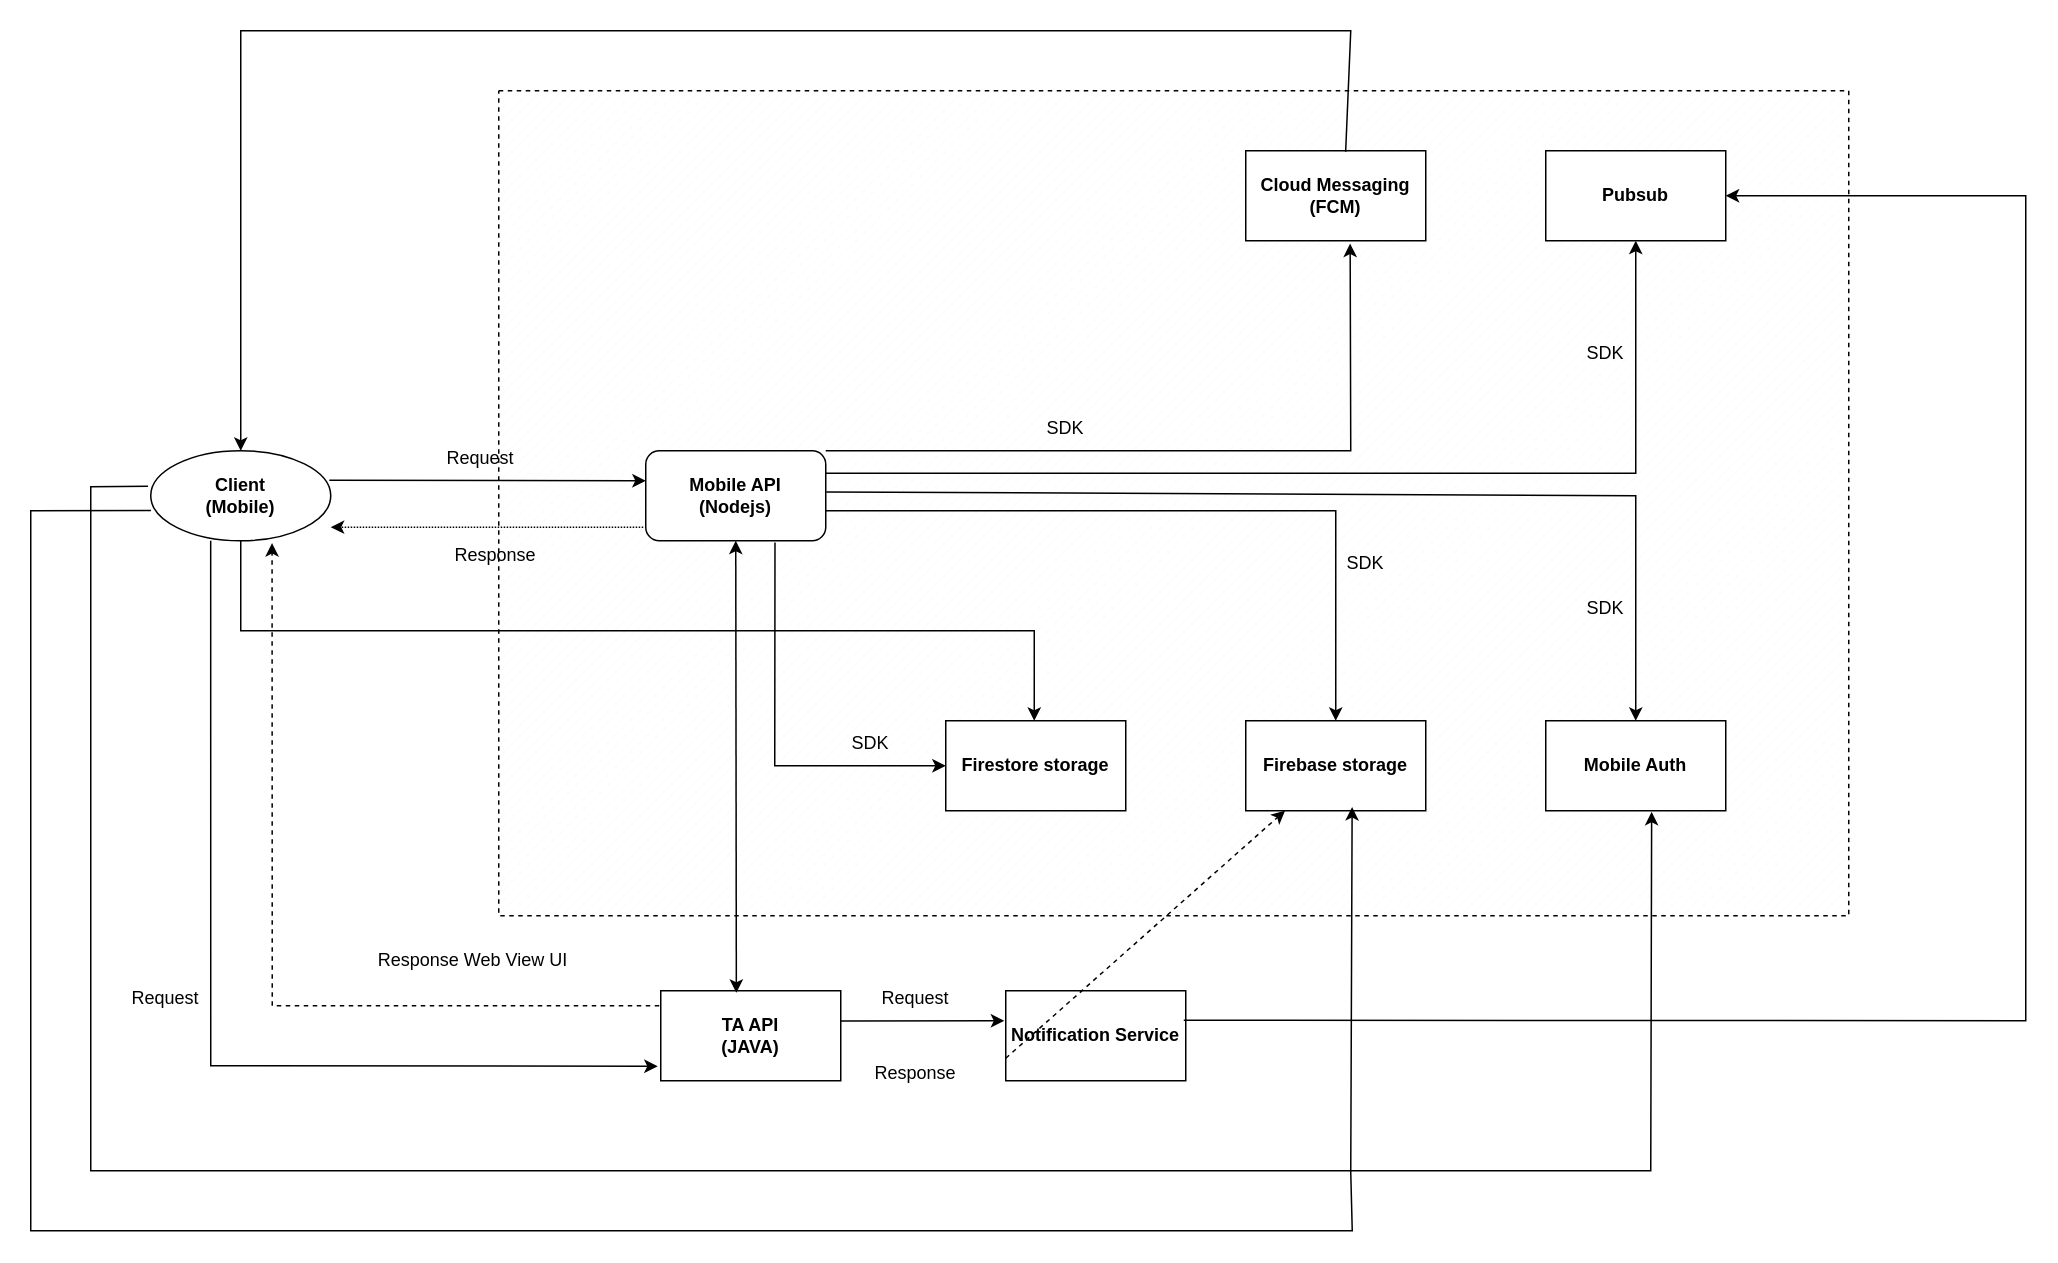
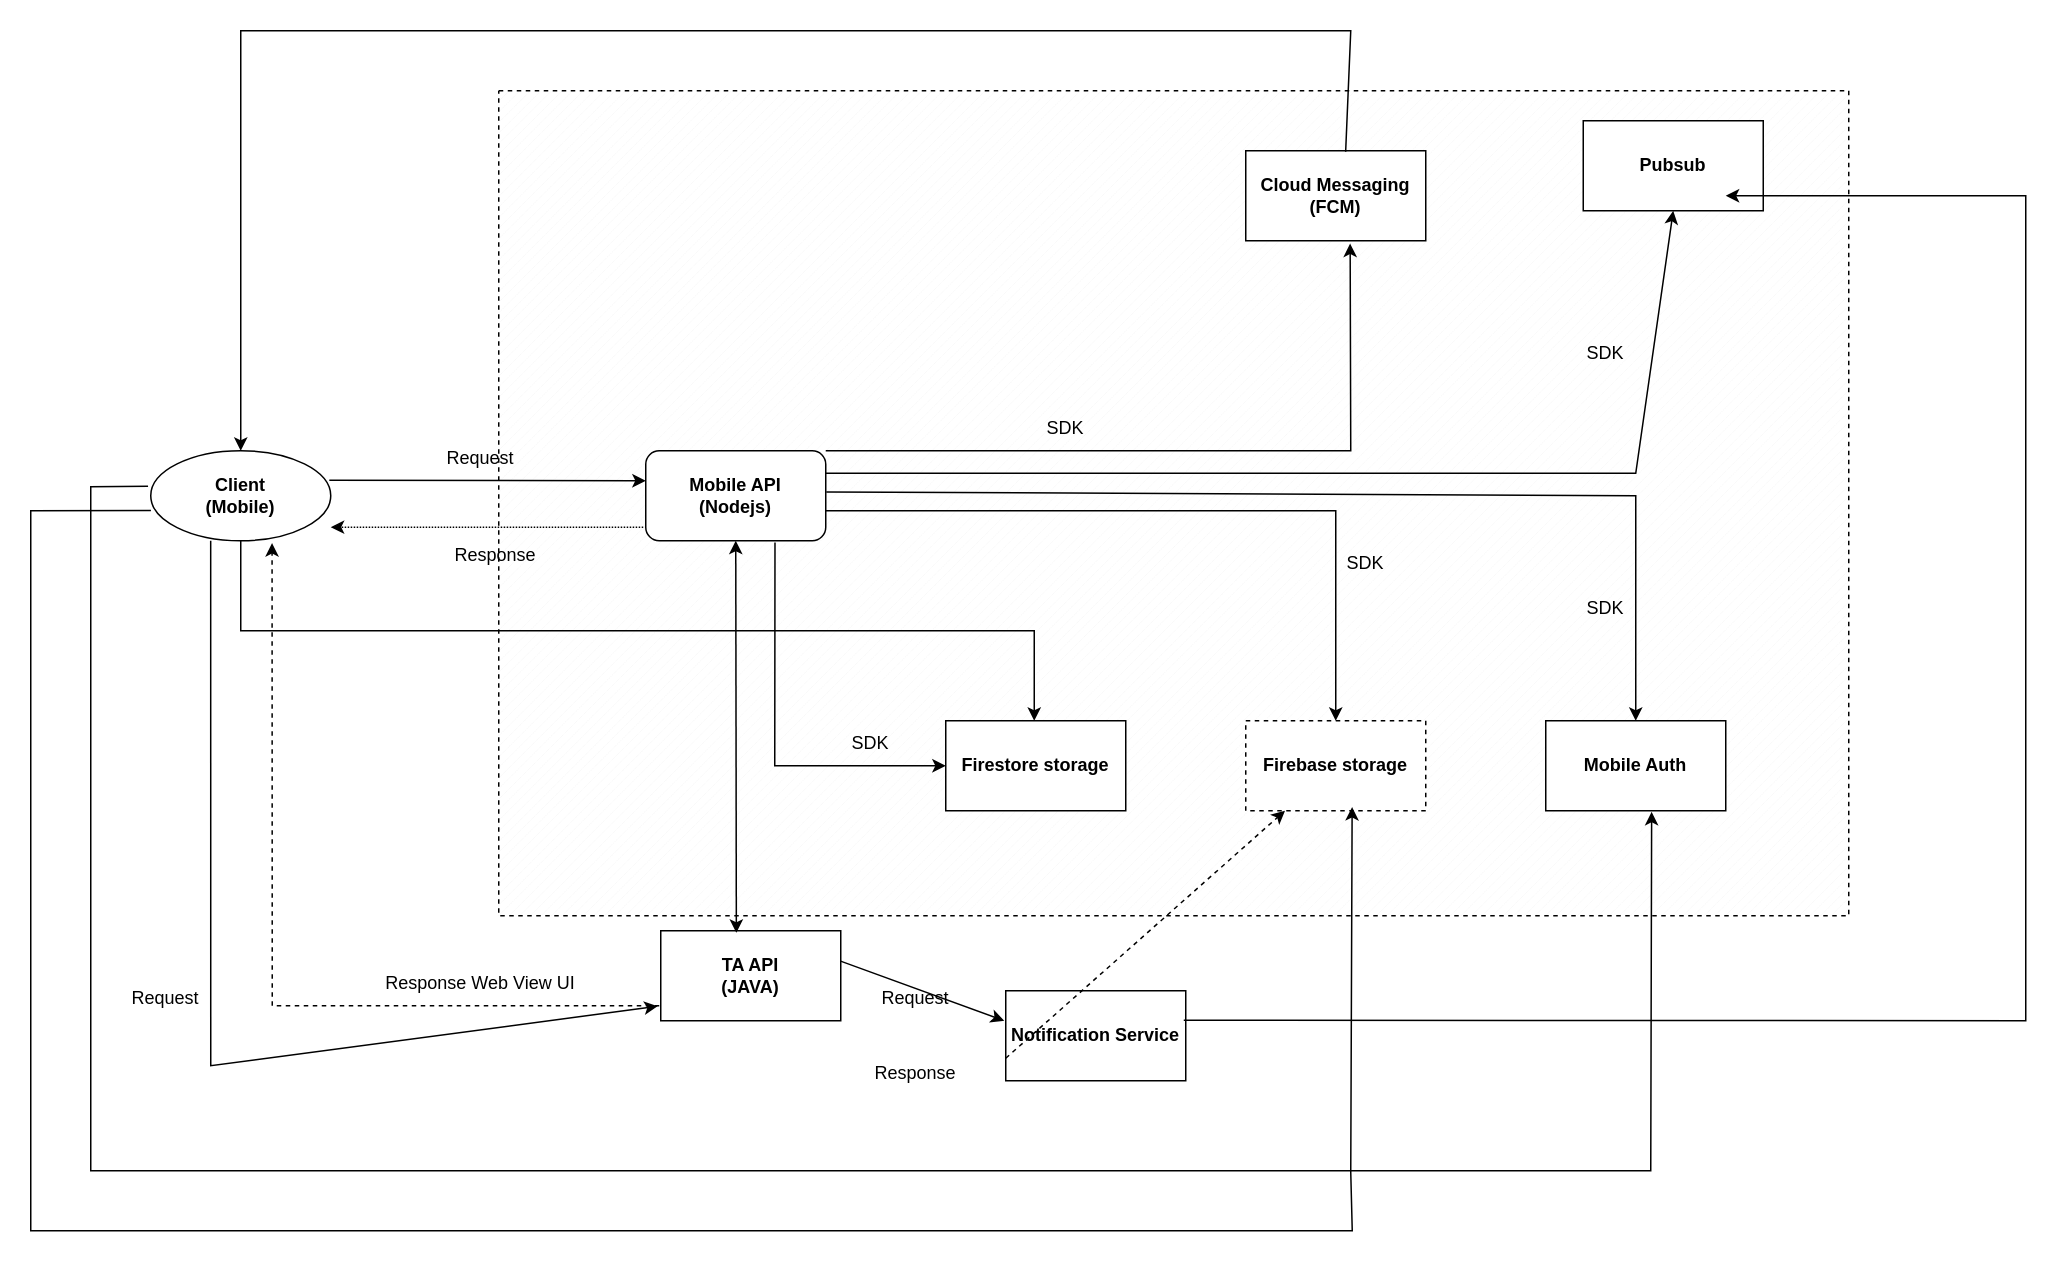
  <mxCell id="0" />
  <mxCell id="1" parent="0" />
  <mxCell id="2" value="" style="group" vertex="1" connectable="0" parent="1"><mxGeometry x="20" y="20" width="1330" height="800" as="geometry" /></mxCell>
  <mxCell id="3" value="" style="verticalLabelPosition=bottom;verticalAlign=top;html=1;shape=mxgraph.basic.patternFillRect;fillStyle=diag;step=5;fillStrokeWidth=0.2;fillStrokeColor=#dddddd;fillColor=none;dashed=1;" vertex="1" parent="2"><mxGeometry x="312" y="40" width="900" height="550" as="geometry" /></mxCell>
  <mxCell id="4" value="&lt;b&gt;Client&lt;/b&gt;&lt;div&gt;&lt;b&gt;(Mobile)&lt;/b&gt;&lt;/div&gt;" style="ellipse;whiteSpace=wrap;html=1;" vertex="1" parent="2"><mxGeometry x="80" y="280" width="120" height="60" as="geometry" /></mxCell>
  <mxCell id="5" value="&lt;b&gt;Mobile API&lt;/b&gt;&lt;div&gt;&lt;b&gt;(Nodejs)&lt;/b&gt;&lt;/div&gt;" style="whiteSpace=wrap;html=1;rounded=1;" vertex="1" parent="2"><mxGeometry x="410" y="280" width="120" height="60" as="geometry" /></mxCell>
- <mxCell id="6" value="&lt;b&gt;TA API&lt;/b&gt;&lt;div&gt;&lt;b&gt;(JAVA)&lt;/b&gt;&lt;/div&gt;" style="rounded=0;whiteSpace=wrap;html=1;" vertex="1" parent="2"><mxGeometry x="420" y="640" width="120" height="60" as="geometry" /></mxCell>
+ <mxCell id="6" value="&lt;b&gt;TA API&lt;/b&gt;&lt;div&gt;&lt;b&gt;(JAVA)&lt;/b&gt;&lt;/div&gt;" style="rounded=0;whiteSpace=wrap;html=1;" vertex="1" parent="2"><mxGeometry x="420" y="600" width="120" height="60" as="geometry" /></mxCell>
  <mxCell id="7" value="&lt;b&gt;Cloud Messaging&lt;/b&gt;&lt;div&gt;&lt;b&gt;(FCM)&lt;/b&gt;&lt;/div&gt;" style="rounded=0;whiteSpace=wrap;html=1;" vertex="1" parent="2"><mxGeometry x="810" y="80" width="120" height="60" as="geometry" /></mxCell>
  <mxCell id="8" value="" style="endArrow=classic;html=1;rounded=0;exitX=1;exitY=0;exitDx=0;exitDy=0;entryX=0.58;entryY=1.031;entryDx=0;entryDy=0;entryPerimeter=0;" edge="1" parent="2" source="5" target="7"><mxGeometry width="50" height="50" relative="1" as="geometry"><mxPoint x="520" y="290" as="sourcePoint" /><mxPoint x="620" y="135" as="targetPoint" /><Array as="points"><mxPoint x="880" y="280" /></Array></mxGeometry></mxCell>
  <mxCell id="9" value="SDK" style="text;html=1;align=center;verticalAlign=middle;whiteSpace=wrap;rounded=0;" vertex="1" parent="2"><mxGeometry x="660" y="250" width="60" height="30" as="geometry" /></mxCell>
- <mxCell id="10" value="&lt;b&gt;Pubsub&lt;/b&gt;" style="rounded=0;whiteSpace=wrap;html=1;" vertex="1" parent="2"><mxGeometry x="1010" y="80" width="120" height="60" as="geometry" /></mxCell>
+ <mxCell id="10" value="&lt;b&gt;Pubsub&lt;/b&gt;" style="rounded=0;whiteSpace=wrap;html=1;" vertex="1" parent="2"><mxGeometry x="1035" y="60" width="120" height="60" as="geometry" /></mxCell>
  <mxCell id="11" value="SDK" style="text;html=1;align=center;verticalAlign=middle;whiteSpace=wrap;rounded=0;" vertex="1" parent="2"><mxGeometry x="1020" y="200" width="60" height="30" as="geometry" /></mxCell>
  <mxCell id="12" value="" style="endArrow=classic;html=1;rounded=0;exitX=1;exitY=0.25;exitDx=0;exitDy=0;entryX=0.5;entryY=1;entryDx=0;entryDy=0;" edge="1" parent="2" source="5" target="10"><mxGeometry width="50" height="50" relative="1" as="geometry"><mxPoint x="1020" y="360" as="sourcePoint" /><mxPoint x="1070" y="310" as="targetPoint" /><Array as="points"><mxPoint x="1070" y="295" /></Array></mxGeometry></mxCell>
  <mxCell id="13" value="&lt;b&gt;Mobile Auth&lt;/b&gt;" style="rounded=0;whiteSpace=wrap;html=1;" vertex="1" parent="2"><mxGeometry x="1010" y="460" width="120" height="60" as="geometry" /></mxCell>
  <mxCell id="14" value="" style="endArrow=classic;html=1;rounded=0;exitX=1.003;exitY=0.457;exitDx=0;exitDy=0;exitPerimeter=0;entryX=0.5;entryY=0;entryDx=0;entryDy=0;" edge="1" parent="2" source="5" target="13"><mxGeometry width="50" height="50" relative="1" as="geometry"><mxPoint x="920" y="220" as="sourcePoint" /><mxPoint x="970" y="170" as="targetPoint" /><Array as="points"><mxPoint x="1070" y="310" /></Array></mxGeometry></mxCell>
  <mxCell id="15" value="SDK" style="text;html=1;align=center;verticalAlign=middle;whiteSpace=wrap;rounded=0;" vertex="1" parent="2"><mxGeometry x="1020" y="370" width="60" height="30" as="geometry" /></mxCell>
  <mxCell id="16" value="&lt;b&gt;Firestore storage&lt;/b&gt;" style="rounded=0;whiteSpace=wrap;html=1;" vertex="1" parent="2"><mxGeometry x="610" y="460" width="120" height="60" as="geometry" /></mxCell>
  <mxCell id="17" value="" style="endArrow=classic;html=1;rounded=0;exitX=0.718;exitY=1.019;exitDx=0;exitDy=0;entryX=0;entryY=0.5;entryDx=0;entryDy=0;exitPerimeter=0;" edge="1" parent="2" source="5" target="16"><mxGeometry width="50" height="50" relative="1" as="geometry"><mxPoint x="520" y="290" as="sourcePoint" /><mxPoint x="620" y="135" as="targetPoint" /><Array as="points"><mxPoint x="496" y="490" /></Array></mxGeometry></mxCell>
  <mxCell id="18" value="SDK" style="text;html=1;align=center;verticalAlign=middle;whiteSpace=wrap;rounded=0;" vertex="1" parent="2"><mxGeometry x="530" y="460" width="60" height="30" as="geometry" /></mxCell>
- <mxCell id="19" value="&lt;b&gt;Firebase storage&lt;/b&gt;" style="rounded=0;whiteSpace=wrap;html=1;" vertex="1" parent="2"><mxGeometry x="810" y="460" width="120" height="60" as="geometry" /></mxCell>
+ <mxCell id="19" value="&lt;b&gt;Firebase storage&lt;/b&gt;" style="rounded=0;whiteSpace=wrap;html=1;dashed=1;" vertex="1" parent="2"><mxGeometry x="810" y="460" width="120" height="60" as="geometry" /></mxCell>
  <mxCell id="20" value="" style="endArrow=classic;html=1;rounded=0;exitX=1;exitY=0.667;exitDx=0;exitDy=0;entryX=0.5;entryY=0;entryDx=0;entryDy=0;exitPerimeter=0;" edge="1" parent="2" source="5" target="19"><mxGeometry width="50" height="50" relative="1" as="geometry"><mxPoint x="516" y="351" as="sourcePoint" /><mxPoint x="620" y="500" as="targetPoint" /><Array as="points"><mxPoint x="870" y="320" /></Array></mxGeometry></mxCell>
  <mxCell id="21" value="SDK" style="text;html=1;align=center;verticalAlign=middle;whiteSpace=wrap;rounded=0;" vertex="1" parent="2"><mxGeometry x="860" y="340" width="60" height="30" as="geometry" /></mxCell>
  <mxCell id="22" value="&lt;b&gt;Notification Service&lt;/b&gt;" style="rounded=0;whiteSpace=wrap;html=1;" vertex="1" parent="2"><mxGeometry x="650" y="640" width="120" height="60" as="geometry" /></mxCell>
  <mxCell id="23" value="" style="endArrow=classic;html=1;rounded=0;exitX=0.999;exitY=0.337;exitDx=0;exitDy=0;exitPerimeter=0;" edge="1" parent="2" source="6"><mxGeometry width="50" height="50" relative="1" as="geometry"><mxPoint x="620" y="750" as="sourcePoint" /><mxPoint x="649" y="660" as="targetPoint" /></mxGeometry></mxCell>
  <mxCell id="24" value="" style="endArrow=classic;html=1;rounded=0;exitX=0;exitY=0.75;exitDx=0;exitDy=0;dashed=1;" edge="1" parent="2" source="22" target="19"><mxGeometry width="50" height="50" relative="1" as="geometry"><mxPoint x="620" y="690" as="sourcePoint" /><mxPoint x="629" y="670" as="targetPoint" /></mxGeometry></mxCell>
  <mxCell id="25" value="Request" style="text;html=1;align=center;verticalAlign=middle;whiteSpace=wrap;rounded=0;" vertex="1" parent="2"><mxGeometry x="560" y="630" width="60" height="30" as="geometry" /></mxCell>
  <mxCell id="26" value="Response" style="text;html=1;align=center;verticalAlign=middle;whiteSpace=wrap;rounded=0;" vertex="1" parent="2"><mxGeometry x="560" y="680" width="60" height="30" as="geometry" /></mxCell>
  <mxCell id="27" value="" style="endArrow=classic;html=1;rounded=0;exitX=0.989;exitY=0.327;exitDx=0;exitDy=0;exitPerimeter=0;" edge="1" parent="2" source="22"><mxGeometry width="50" height="50" relative="1" as="geometry"><mxPoint x="710" y="655" as="sourcePoint" /><mxPoint x="1130" y="110" as="targetPoint" /><Array as="points"><mxPoint x="1330" y="660" /><mxPoint x="1330" y="390" /><mxPoint x="1330" y="110" /></Array></mxGeometry></mxCell>
  <mxCell id="28" value="" style="endArrow=classic;html=1;rounded=0;exitX=0.555;exitY=0.011;exitDx=0;exitDy=0;entryX=0.5;entryY=0;entryDx=0;entryDy=0;exitPerimeter=0;" edge="1" parent="2" source="7" target="4"><mxGeometry width="50" height="50" relative="1" as="geometry"><mxPoint x="950" y="50" as="sourcePoint" /><mxPoint x="1000" as="targetPoint" /><Array as="points"><mxPoint x="880" /><mxPoint x="510" /><mxPoint x="140" /></Array></mxGeometry></mxCell>
  <mxCell id="29" value="" style="endArrow=classic;startArrow=classic;html=1;rounded=0;entryX=0.5;entryY=1;entryDx=0;entryDy=0;exitX=0.42;exitY=0.023;exitDx=0;exitDy=0;exitPerimeter=0;" edge="1" parent="2" source="6" target="5"><mxGeometry width="50" height="50" relative="1" as="geometry"><mxPoint x="590" y="490" as="sourcePoint" /><mxPoint x="640" y="440" as="targetPoint" /></mxGeometry></mxCell>
  <mxCell id="30" value="" style="endArrow=classic;html=1;rounded=0;exitX=0.333;exitY=1;exitDx=0;exitDy=0;entryX=-0.017;entryY=0.839;entryDx=0;entryDy=0;entryPerimeter=0;exitPerimeter=0;" edge="1" parent="2" source="4" target="6"><mxGeometry width="50" height="50" relative="1" as="geometry"><mxPoint x="420" y="400" as="sourcePoint" /><mxPoint x="470" y="350" as="targetPoint" /><Array as="points"><mxPoint x="120" y="690" /></Array></mxGeometry></mxCell>
  <mxCell id="31" value="" style="endArrow=classic;html=1;rounded=0;entryX=0.674;entryY=1.026;entryDx=0;entryDy=0;entryPerimeter=0;dashed=1;" edge="1" parent="2" target="4"><mxGeometry width="50" height="50" relative="1" as="geometry"><mxPoint x="419" y="650" as="sourcePoint" /><mxPoint x="430" y="680" as="targetPoint" /><Array as="points"><mxPoint x="161" y="650" /></Array></mxGeometry></mxCell>
  <mxCell id="32" value="Request" style="text;html=1;align=center;verticalAlign=middle;whiteSpace=wrap;rounded=0;" vertex="1" parent="2"><mxGeometry x="60" y="630" width="60" height="30" as="geometry" /></mxCell>
- <mxCell id="33" value="Response Web View UI" style="text;html=1;align=center;verticalAlign=middle;whiteSpace=wrap;rounded=0;" vertex="1" parent="2"><mxGeometry x="215" y="605" width="160" height="30" as="geometry" /></mxCell>
+ <mxCell id="33" value="Response Web View UI" style="text;html=1;align=center;verticalAlign=middle;whiteSpace=wrap;rounded=0;" vertex="1" parent="2"><mxGeometry x="220" y="620" width="160" height="30" as="geometry" /></mxCell>
  <mxCell id="34" value="" style="endArrow=classic;html=1;rounded=0;exitX=0.992;exitY=0.327;exitDx=0;exitDy=0;exitPerimeter=0;entryX=0;entryY=0.333;entryDx=0;entryDy=0;entryPerimeter=0;" edge="1" parent="2" source="4" target="5"><mxGeometry width="50" height="50" relative="1" as="geometry"><mxPoint x="630" y="380" as="sourcePoint" /><mxPoint x="680" y="330" as="targetPoint" /></mxGeometry></mxCell>
  <mxCell id="35" value="" style="endArrow=classic;html=1;rounded=0;exitX=0.107;exitY=0.529;exitDx=0;exitDy=0;exitPerimeter=0;entryX=1;entryY=0.849;entryDx=0;entryDy=0;entryPerimeter=0;dashed=1;dashPattern=1 1;" edge="1" parent="2" source="3" target="4"><mxGeometry width="50" height="50" relative="1" as="geometry"><mxPoint x="209" y="310" as="sourcePoint" /><mxPoint x="419" y="312" as="targetPoint" /></mxGeometry></mxCell>
  <mxCell id="36" value="Request" style="text;html=1;align=center;verticalAlign=middle;whiteSpace=wrap;rounded=0;" vertex="1" parent="2"><mxGeometry x="270" y="270" width="60" height="30" as="geometry" /></mxCell>
  <mxCell id="37" value="Response" style="text;html=1;align=center;verticalAlign=middle;whiteSpace=wrap;rounded=0;" vertex="1" parent="2"><mxGeometry x="230" y="335" width="160" height="30" as="geometry" /></mxCell>
  <mxCell id="38" value="" style="endArrow=classic;html=1;rounded=0;exitX=-0.015;exitY=0.394;exitDx=0;exitDy=0;exitPerimeter=0;entryX=0.854;entryY=0.874;entryDx=0;entryDy=0;entryPerimeter=0;" edge="1" parent="2" source="4" target="3"><mxGeometry width="50" height="50" relative="1" as="geometry"><mxPoint x="690" y="440" as="sourcePoint" /><mxPoint x="740" y="390" as="targetPoint" /><Array as="points"><mxPoint x="40" y="304" /><mxPoint x="40" y="560" /><mxPoint x="40" y="760" /><mxPoint x="560" y="760" /><mxPoint x="1080" y="760" /></Array></mxGeometry></mxCell>
  <mxCell id="39" value="" style="endArrow=classic;html=1;rounded=0;exitX=0.001;exitY=0.665;exitDx=0;exitDy=0;entryX=0.591;entryY=1.042;entryDx=0;entryDy=0;entryPerimeter=0;exitPerimeter=0;" edge="1" parent="2" source="4"><mxGeometry width="50" height="50" relative="1" as="geometry"><mxPoint x="80" y="305" as="sourcePoint" /><mxPoint x="880.92" y="517.52" as="targetPoint" /><Array as="points"><mxPoint y="320" /><mxPoint y="560" /><mxPoint y="800" /><mxPoint x="360" y="800" /><mxPoint x="881" y="800" /><mxPoint x="880" y="761" /></Array></mxGeometry></mxCell>
  <mxCell id="40" value="" style="endArrow=classic;html=1;rounded=0;exitX=0.5;exitY=1;exitDx=0;exitDy=0;" edge="1" parent="2" source="4"><mxGeometry width="50" height="50" relative="1" as="geometry"><mxPoint x="340" y="650" as="sourcePoint" /><mxPoint x="669" y="460" as="targetPoint" /><Array as="points"><mxPoint x="140" y="400" /><mxPoint x="669" y="400" /></Array></mxGeometry></mxCell>
